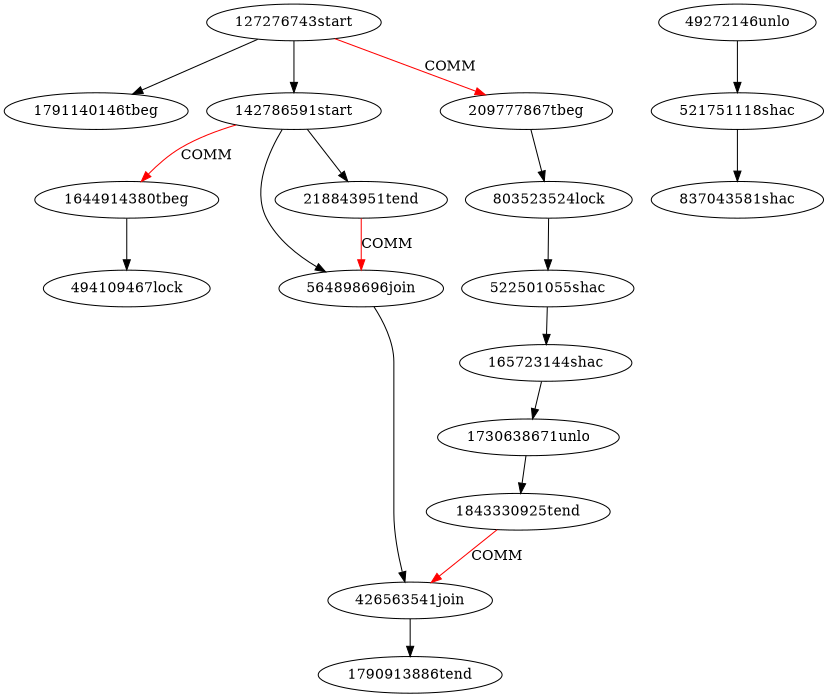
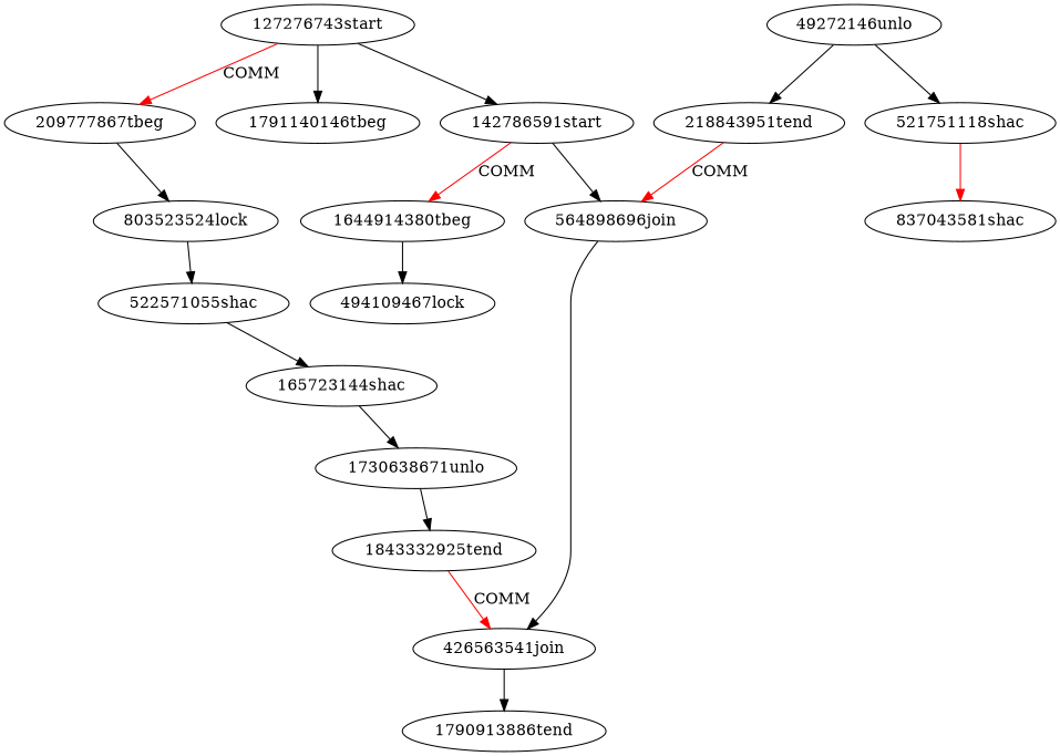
  digraph {
    edge [color=black]
    "127276743start"
    "1791140146tbeg"
    "142786591start"
    "209777867tbeg"
    "1644914380tbeg"
    "564898696join"
    "803523524lock"
    "494109467lock"
    "426563541join"
-   "522501055shac"
+   "522501055shac" [label="522571055shac"]
    "165723144shac"
    "1730638671unlo"
-   "1843332925tend" [label="1843330925tend"]
+   "1843332925tend"
    "1790913886tend"
    "521751118shac"
    "837043581shac"
    "49272146unlo"
    "218843951tend"
    "127276743start" -> "1791140146tbeg"
    "127276743start" -> "142786591start"
    "127276743start" -> "209777867tbeg" [color=red label=COMM]
    "142786591start" -> "1644914380tbeg" [color=red label=COMM]
    "142786591start" -> "564898696join"
    "209777867tbeg" -> "803523524lock"
    "1644914380tbeg" -> "494109467lock"
    "564898696join" -> "426563541join"
    "803523524lock" -> "522501055shac"
    "426563541join" -> "1790913886tend"
    "522501055shac" -> "165723144shac"
    "165723144shac" -> "1730638671unlo"
    "1730638671unlo" -> "1843332925tend"
    "1843332925tend" -> "426563541join" [color=red label=COMM]
-   "521751118shac" -> "837043581shac"
+   "521751118shac" -> "837043581shac" [color=red]
    "49272146unlo" -> "521751118shac"
-   "142786591start" -> "218843951tend"
+   "49272146unlo" -> "218843951tend"
    "218843951tend" -> "564898696join" [color=red label=COMM]
  }
